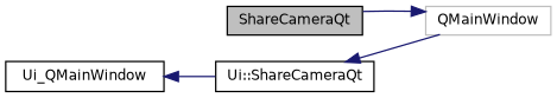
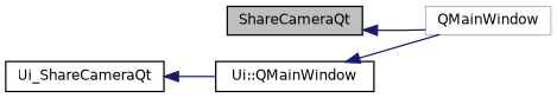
  digraph {
    rankdir=LR
    node [color=black fillcolor=white fontname=Helvetica fontsize=10 shape=record style=filled]
    edge [color=midnightblue dir=back fontname=Helvetica fontsize=10 labelfontname=Helvetica labelfontsize=10 style=solid]
    n1 [fillcolor=grey75 fontcolor=black height=0.2 label=ShareCameraQt width=0.4]
    n2 [color=grey75 height=0.2 label=QMainWindow width=0.4]
-   n3 [height=0.2 label="Ui::ShareCameraQt" width=0.4]
-   n4 [height=0.2 label=Ui_QMainWindow width=0.4]
-   n2 -> n1
+   n3 [height=0.2 label="Ui::QMainWindow" width=0.4]
+   n4 [height=0.2 label=Ui_ShareCameraQt width=0.4]
+   n1 -> n2
    n3 -> n2
    n4 -> n3
  }
